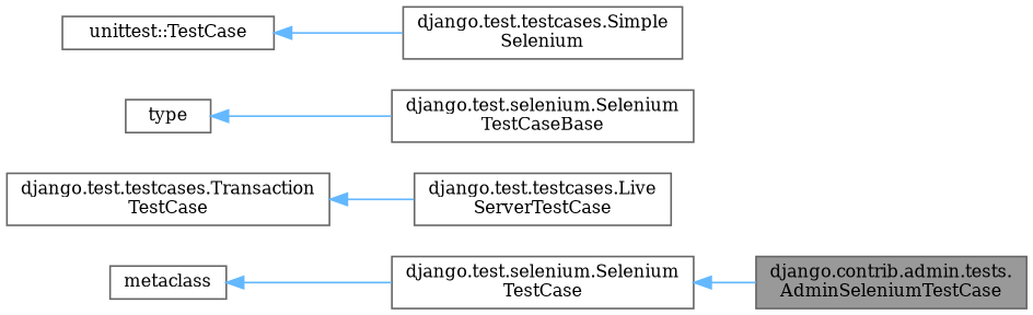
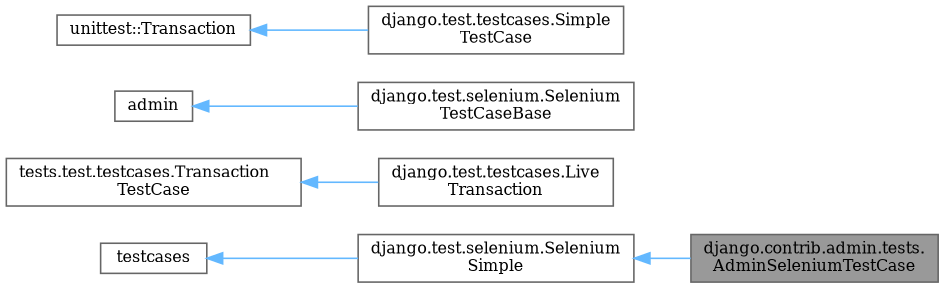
  digraph {
    fontname="DejaVu Serif"
    rankdir=LR
    node [color=gray40 fillcolor=white fontname="DejaVu Serif" fontsize=10 shape=box style=filled]
    edge [color=steelblue1 dir=back fontname="DejaVu Serif" fontsize=10 labelfontname=Helvetica labelfontsize=10 style=solid]
    n1 [fillcolor=grey60 fontcolor=black height=0.2 label="django.contrib.admin.tests.\lAdminSeleniumTestCase" width=0.4]
-   n2 [height=0.2 label="django.test.selenium.Selenium\lTestCase" width=0.4]
-   n3 [height=0.2 label="django.test.testcases.Live\lServerTestCase" width=0.4]
+   n2 [height=0.2 label="django.test.selenium.Selenium\lSimple" width=0.4]
+   n3 [height=0.2 label="django.test.testcases.Live\lTransaction" width=0.4]
    n4 [height=0.2 label="django.test.selenium.Selenium\lTestCaseBase" width=0.4]
-   n5 [height=0.2 label="django.test.testcases.Transaction\lTestCase" width=0.4]
-   n6 [height=0.2 label="django.test.testcases.Simple\lSelenium" width=0.4]
-   n7 [height=0.2 label="unittest::TestCase" width=0.4]
-   n8 [height=0.2 label=metaclass width=0.4]
-   n9 [height=0.2 label=type width=0.4]
+   n5 [height=0.2 label="tests.test.testcases.Transaction\lTestCase" width=0.4]
+   n6 [height=0.2 label="django.test.testcases.Simple\lTestCase" width=0.4]
+   n7 [height=0.2 label="unittest::Transaction" width=0.4]
+   n8 [height=0.2 label=testcases width=0.4]
+   n9 [height=0.2 label=admin width=0.4]
    n2 -> n1
    n5 -> n3
    n7 -> n6
    n8 -> n2
    n9 -> n4
  }
